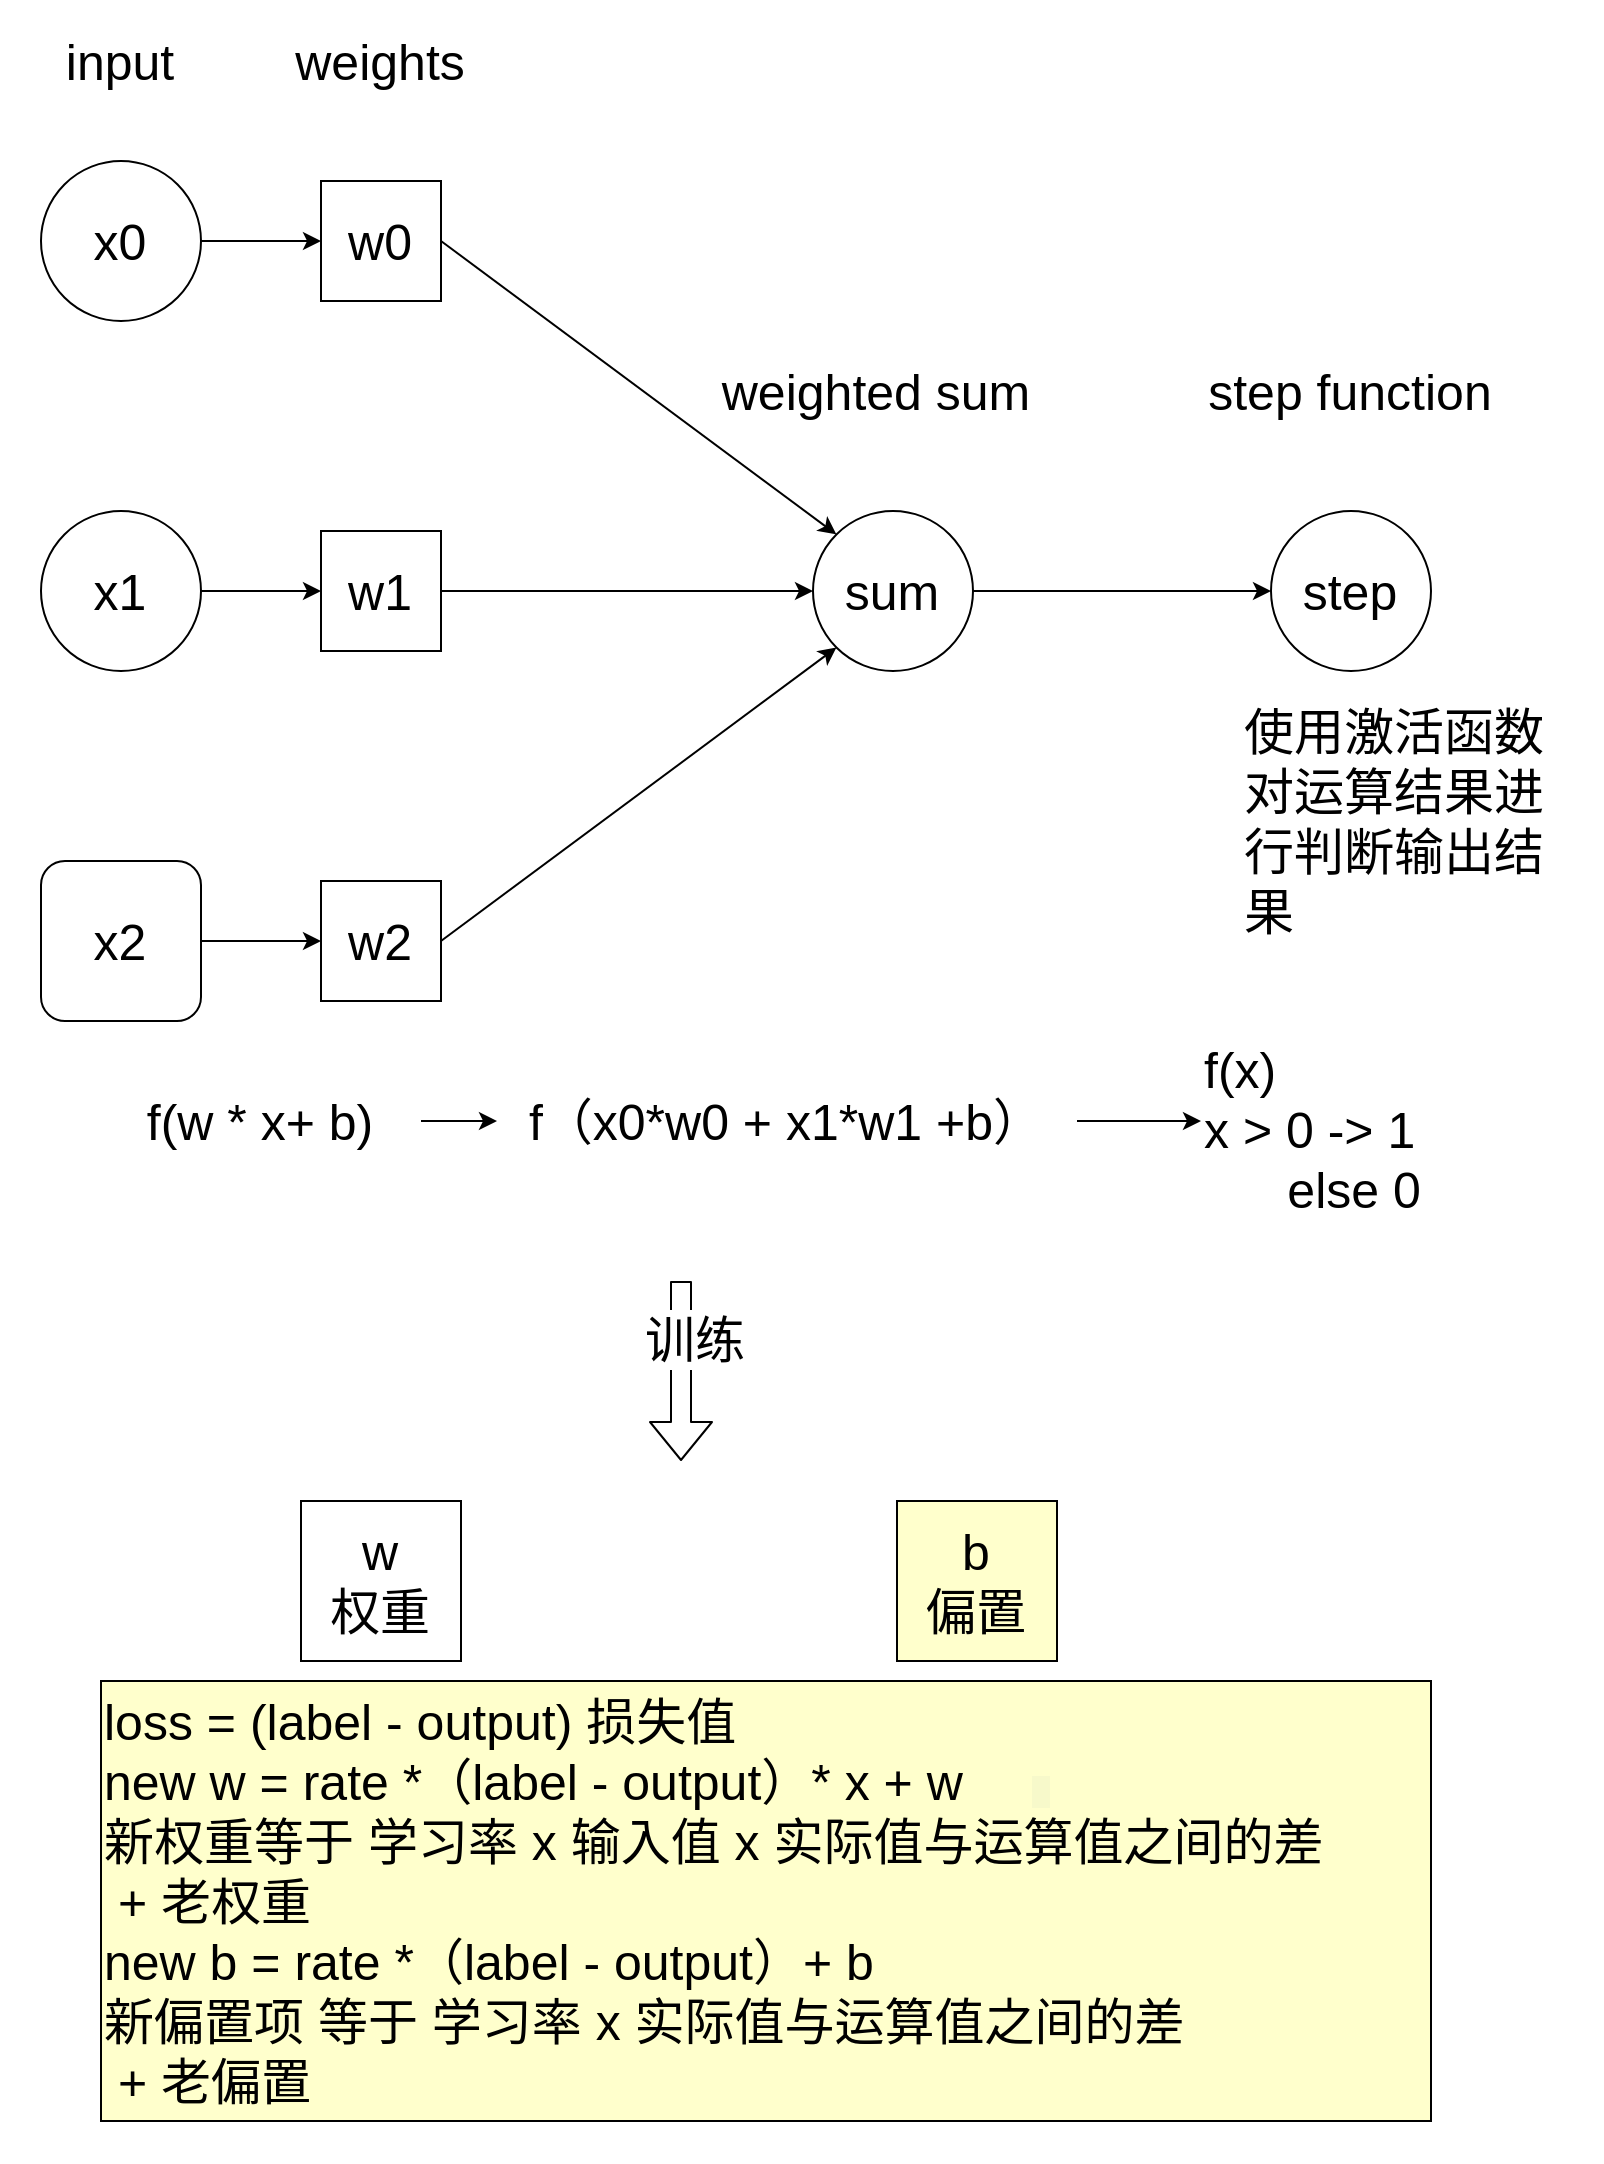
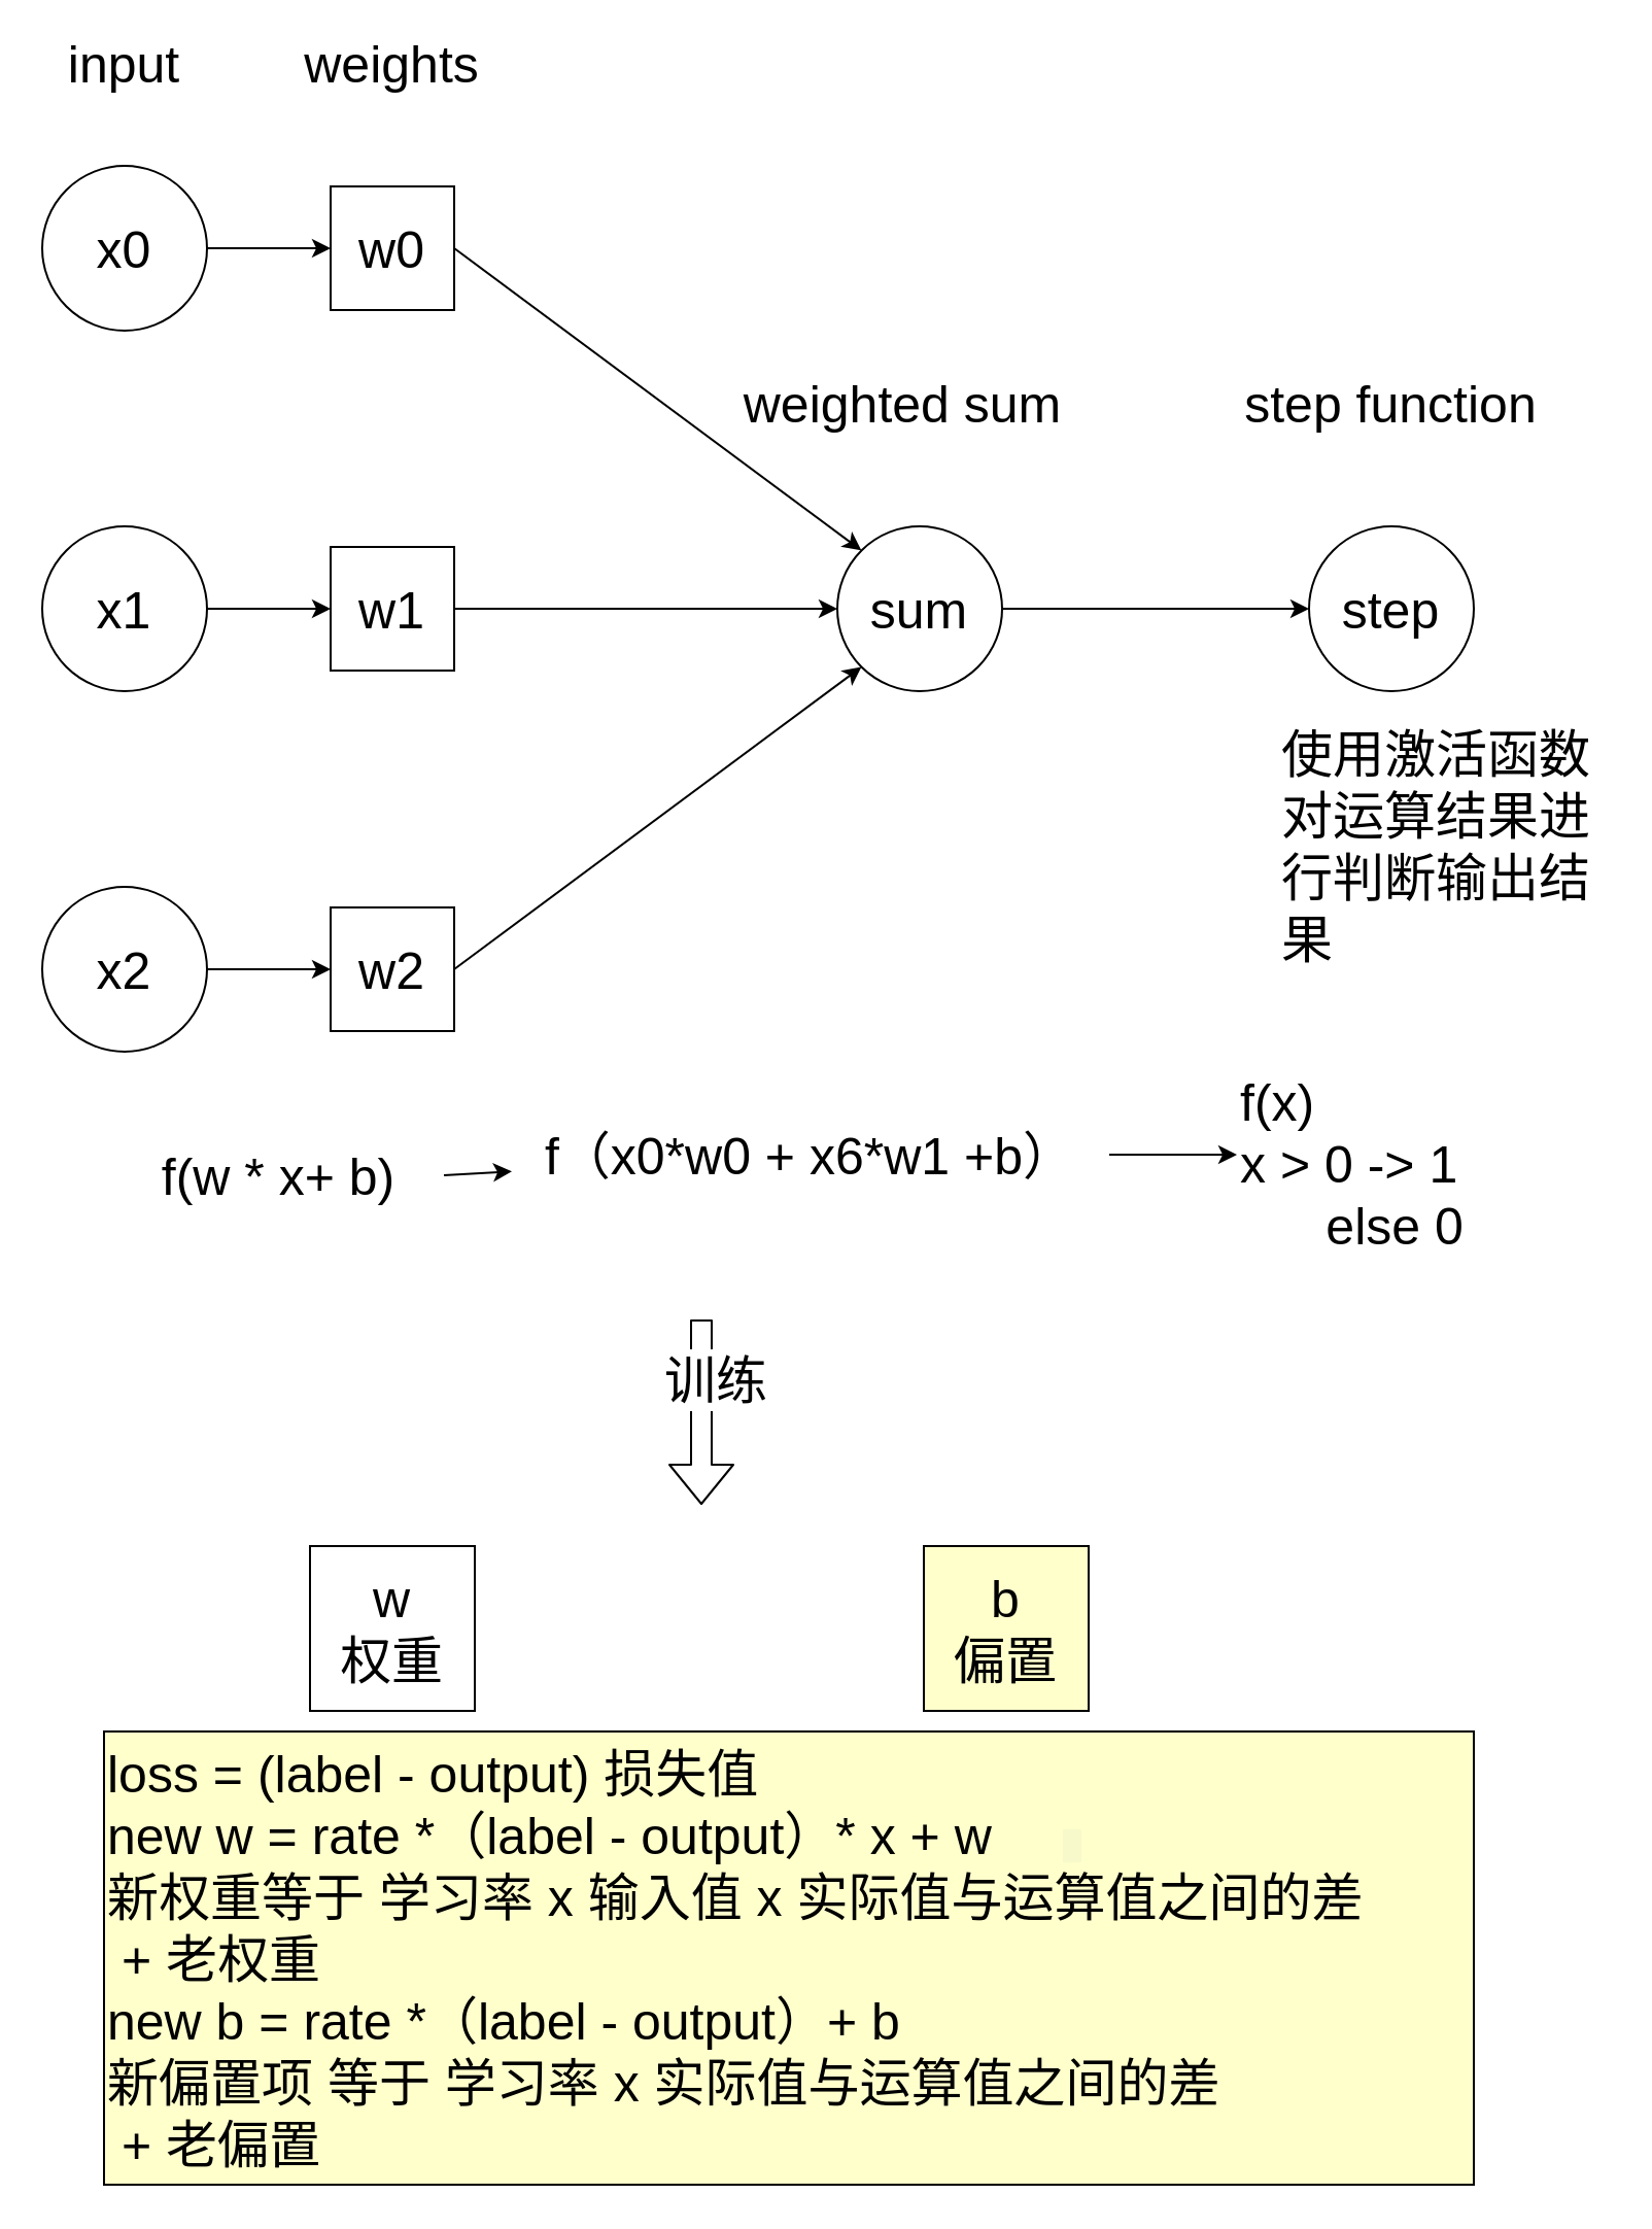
  <mxCell id="0" />
  <mxCell id="1" parent="0" />
  <mxCell id="2" value="x0" style="ellipse;whiteSpace=wrap;html=1;aspect=fixed;fontSize=25;" parent="1" vertex="1"><mxGeometry x="20" y="80" width="80" height="80" as="geometry" /></mxCell>
  <mxCell id="3" style="edgeStyle=orthogonalEdgeStyle;rounded=0;orthogonalLoop=1;jettySize=auto;html=1;exitX=1;exitY=0.5;exitDx=0;exitDy=0;entryX=0;entryY=0.5;entryDx=0;entryDy=0;fontSize=25;" parent="1" source="4" target="13" edge="1"><mxGeometry relative="1" as="geometry" /></mxCell>
  <mxCell id="4" value="x1" style="ellipse;whiteSpace=wrap;html=1;aspect=fixed;fontSize=25;" parent="1" vertex="1"><mxGeometry x="20" y="255" width="80" height="80" as="geometry" /></mxCell>
  <mxCell id="5" style="edgeStyle=orthogonalEdgeStyle;rounded=0;orthogonalLoop=1;jettySize=auto;html=1;exitX=1;exitY=0.5;exitDx=0;exitDy=0;entryX=0;entryY=0.5;entryDx=0;entryDy=0;fontSize=25;" parent="1" source="6" target="15" edge="1"><mxGeometry relative="1" as="geometry" /></mxCell>
- <mxCell id="6" value="x2" style="whiteSpace=wrap;html=1;aspect=fixed;fontSize=25;rounded=1;" parent="1" vertex="1"><mxGeometry x="20" y="430" width="80" height="80" as="geometry" /></mxCell>
+ <mxCell id="6" value="x2" style="ellipse;whiteSpace=wrap;html=1;aspect=fixed;fontSize=25;" parent="1" vertex="1"><mxGeometry x="20" y="430" width="80" height="80" as="geometry" /></mxCell>
  <mxCell id="7" style="edgeStyle=none;orthogonalLoop=1;jettySize=auto;html=1;exitX=1;exitY=0.5;exitDx=0;exitDy=0;entryX=0;entryY=0.5;entryDx=0;entryDy=0;strokeColor=#000000;fontSize=25;" parent="1" source="8" target="9" edge="1"><mxGeometry relative="1" as="geometry" /></mxCell>
  <mxCell id="8" value="sum" style="ellipse;whiteSpace=wrap;html=1;aspect=fixed;fontSize=25;" parent="1" vertex="1"><mxGeometry x="406" y="255" width="80" height="80" as="geometry" /></mxCell>
  <mxCell id="9" value="step" style="ellipse;whiteSpace=wrap;html=1;aspect=fixed;fontSize=25;" parent="1" vertex="1"><mxGeometry x="635" y="255" width="80" height="80" as="geometry" /></mxCell>
  <mxCell id="10" style="orthogonalLoop=1;jettySize=auto;html=1;exitX=1;exitY=0.5;exitDx=0;exitDy=0;entryX=0;entryY=0;entryDx=0;entryDy=0;strokeColor=#000000;fontSize=25;" parent="1" source="11" target="8" edge="1"><mxGeometry relative="1" as="geometry" /></mxCell>
  <mxCell id="11" value="w0" style="whiteSpace=wrap;html=1;aspect=fixed;fontSize=25;" parent="1" vertex="1"><mxGeometry x="160" y="90" width="60" height="60" as="geometry" /></mxCell>
  <mxCell id="12" style="edgeStyle=none;orthogonalLoop=1;jettySize=auto;html=1;exitX=1;exitY=0.5;exitDx=0;exitDy=0;strokeColor=#000000;fontSize=25;" parent="1" source="13" target="8" edge="1"><mxGeometry relative="1" as="geometry"><mxPoint x="330" y="295" as="targetPoint" /></mxGeometry></mxCell>
  <mxCell id="13" value="w1" style="whiteSpace=wrap;html=1;aspect=fixed;fontSize=25;" parent="1" vertex="1"><mxGeometry x="160" y="265" width="60" height="60" as="geometry" /></mxCell>
  <mxCell id="14" style="edgeStyle=none;orthogonalLoop=1;jettySize=auto;html=1;exitX=1;exitY=0.5;exitDx=0;exitDy=0;strokeColor=#000000;fontSize=25;entryX=0;entryY=1;entryDx=0;entryDy=0;" parent="1" source="15" target="8" edge="1"><mxGeometry relative="1" as="geometry"><mxPoint x="370" y="295" as="targetPoint" /></mxGeometry></mxCell>
  <mxCell id="15" value="w2" style="whiteSpace=wrap;html=1;aspect=fixed;fontSize=25;" parent="1" vertex="1"><mxGeometry x="160" y="440" width="60" height="60" as="geometry" /></mxCell>
  <mxCell id="16" value="" style="endArrow=classic;html=1;exitX=1;exitY=0.5;exitDx=0;exitDy=0;entryX=0;entryY=0.5;entryDx=0;entryDy=0;fontSize=25;" parent="1" source="2" target="11" edge="1"><mxGeometry width="50" height="50" relative="1" as="geometry"><mxPoint x="20" y="580" as="sourcePoint" /><mxPoint x="70" y="530" as="targetPoint" /></mxGeometry></mxCell>
  <mxCell id="17" value="input" style="text;html=1;strokeColor=none;fillColor=none;align=center;verticalAlign=middle;whiteSpace=wrap;rounded=0;fontSize=25;" parent="1" vertex="1"><mxGeometry x="40" y="20" width="40" height="20" as="geometry" /></mxCell>
  <mxCell id="18" value="weights" style="text;html=1;strokeColor=none;fillColor=none;align=center;verticalAlign=middle;whiteSpace=wrap;rounded=0;fontSize=25;" parent="1" vertex="1"><mxGeometry x="170" y="20" width="40" height="20" as="geometry" /></mxCell>
  <mxCell id="19" value="weighted sum" style="text;html=1;strokeColor=none;fillColor=none;align=center;verticalAlign=middle;whiteSpace=wrap;rounded=0;fontSize=25;" parent="1" vertex="1"><mxGeometry x="353" y="170" width="170" height="50" as="geometry" /></mxCell>
  <mxCell id="20" value="step function" style="text;html=1;strokeColor=none;fillColor=none;align=center;verticalAlign=middle;whiteSpace=wrap;rounded=0;fontSize=25;" parent="1" vertex="1"><mxGeometry x="580" y="185" width="190" height="20" as="geometry" /></mxCell>
  <mxCell id="21" style="edgeStyle=none;orthogonalLoop=1;jettySize=auto;html=1;exitX=1;exitY=0.5;exitDx=0;exitDy=0;strokeColor=#000000;fontSize=25;" parent="1" source="22" target="25" edge="1"><mxGeometry relative="1" as="geometry" /></mxCell>
- <mxCell id="22" value="f(w * x+ b)" style="text;html=1;strokeColor=none;fillColor=none;align=center;verticalAlign=middle;whiteSpace=wrap;rounded=0;fontSize=25;" parent="1" vertex="1"><mxGeometry x="50" y="550" width="160" height="20" as="geometry" /></mxCell>
+ <mxCell id="22" value="f(w * x+ b)" style="text;html=1;strokeColor=none;fillColor=none;align=center;verticalAlign=middle;whiteSpace=wrap;rounded=0;fontSize=25;" parent="1" vertex="1"><mxGeometry x="55" y="560" width="160" height="20" as="geometry" /></mxCell>
  <mxCell id="23" value="使用激活函数对运算结果进行判断输出结果" style="text;html=1;strokeColor=none;fillColor=none;align=left;verticalAlign=middle;whiteSpace=wrap;rounded=0;fontSize=25;" parent="1" vertex="1"><mxGeometry x="620" y="400" width="160" height="20" as="geometry" /></mxCell>
  <mxCell id="24" style="edgeStyle=none;orthogonalLoop=1;jettySize=auto;html=1;exitX=1;exitY=0.5;exitDx=0;exitDy=0;strokeColor=#000000;fontSize=25;" parent="1" source="25" edge="1"><mxGeometry relative="1" as="geometry"><mxPoint x="600" y="560" as="targetPoint" /></mxGeometry></mxCell>
- <mxCell id="25" value="f（x0*w0 + x1*w1 +b）" style="text;html=1;strokeColor=none;fillColor=none;align=center;verticalAlign=middle;whiteSpace=wrap;rounded=0;fontSize=25;" parent="1" vertex="1"><mxGeometry x="248" y="550" width="290" height="20" as="geometry" /></mxCell>
+ <mxCell id="25" value="f（x0*w0 + x6*w1 +b）" style="text;html=1;strokeColor=none;fillColor=none;align=center;verticalAlign=middle;whiteSpace=wrap;rounded=0;fontSize=25;" parent="1" vertex="1"><mxGeometry x="248" y="550" width="290" height="20" as="geometry" /></mxCell>
  <mxCell id="26" value="f(x)&lt;br&gt;x &amp;gt; 0 -&amp;gt; 1&lt;br&gt;&amp;nbsp; &amp;nbsp; &amp;nbsp; else 0" style="text;html=1;strokeColor=none;fillColor=none;align=left;verticalAlign=middle;whiteSpace=wrap;rounded=0;fontSize=25;" parent="1" vertex="1"><mxGeometry x="600" y="514" width="160" height="100" as="geometry" /></mxCell>
  <mxCell id="27" value="" style="shape=flexArrow;endArrow=classic;html=1;strokeColor=#000000;fontSize=25;" parent="1" edge="1"><mxGeometry width="50" height="50" relative="1" as="geometry"><mxPoint x="340" y="640" as="sourcePoint" /><mxPoint x="340" y="730" as="targetPoint" /></mxGeometry></mxCell>
  <mxCell id="28" value="训练" style="text;html=1;resizable=0;points=[];align=center;verticalAlign=middle;labelBackgroundColor=#ffffff;fontSize=25;" parent="27" vertex="1" connectable="0"><mxGeometry x="-0.38" y="6" relative="1" as="geometry"><mxPoint as="offset" /></mxGeometry></mxCell>
  <mxCell id="29" value="w&lt;br&gt;权重" style="whiteSpace=wrap;html=1;aspect=fixed;fontSize=25;align=center;" parent="1" vertex="1"><mxGeometry x="150" y="750" width="80" height="80" as="geometry" /></mxCell>
  <mxCell id="30" value="b&lt;br&gt;偏置" style="whiteSpace=wrap;html=1;aspect=fixed;fontSize=25;align=center;fillColor=#ffffcc;" parent="1" vertex="1"><mxGeometry x="448" y="750" width="80" height="80" as="geometry" /></mxCell>
  <mxCell id="31" value="loss = (label - output) 损失值&lt;br&gt;new w = rate *（label - output）* x + w&amp;nbsp; &amp;nbsp; &amp;nbsp;&lt;span class=&quot;pln&quot; style=&quot;font-family: &amp;#34;monaco&amp;#34; , &amp;#34;menlo&amp;#34; , &amp;#34;consolas&amp;#34; , &amp;#34;courier new&amp;#34; , monospace ; font-size: 14px ; white-space: pre-wrap ; background-color: rgba(102 , 128 , 153 , 0.05)&quot;&gt; &lt;/span&gt;&lt;br&gt;新权重等于 学习率 x 输入值 x 实际值与运算值之间的差&lt;br&gt;&amp;nbsp;+ 老权重&lt;br&gt;new b = rate *（label - output）+ b&lt;br&gt;新偏置项 等于 学习率 x 实际值与运算值之间的差&lt;br&gt;&amp;nbsp;+ 老偏置" style="text;html=1;align=left;verticalAlign=middle;whiteSpace=wrap;rounded=0;fontSize=25;strokeColor=#000000;fillColor=#FFFFCC;" parent="1" vertex="1"><mxGeometry x="50" y="840" width="665" height="220" as="geometry" /></mxCell>
